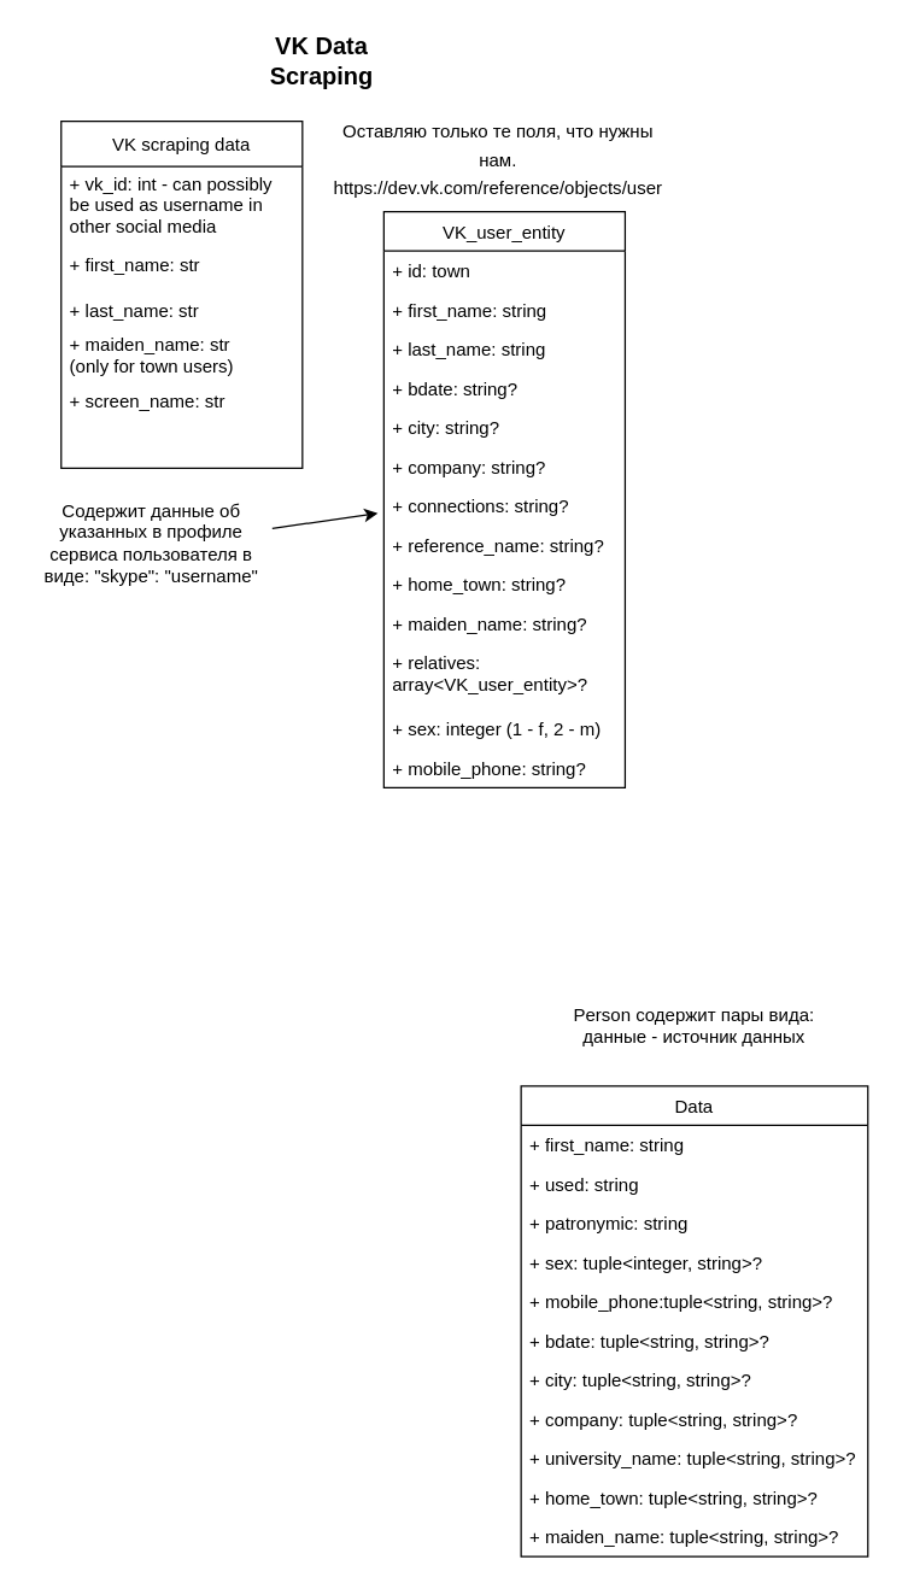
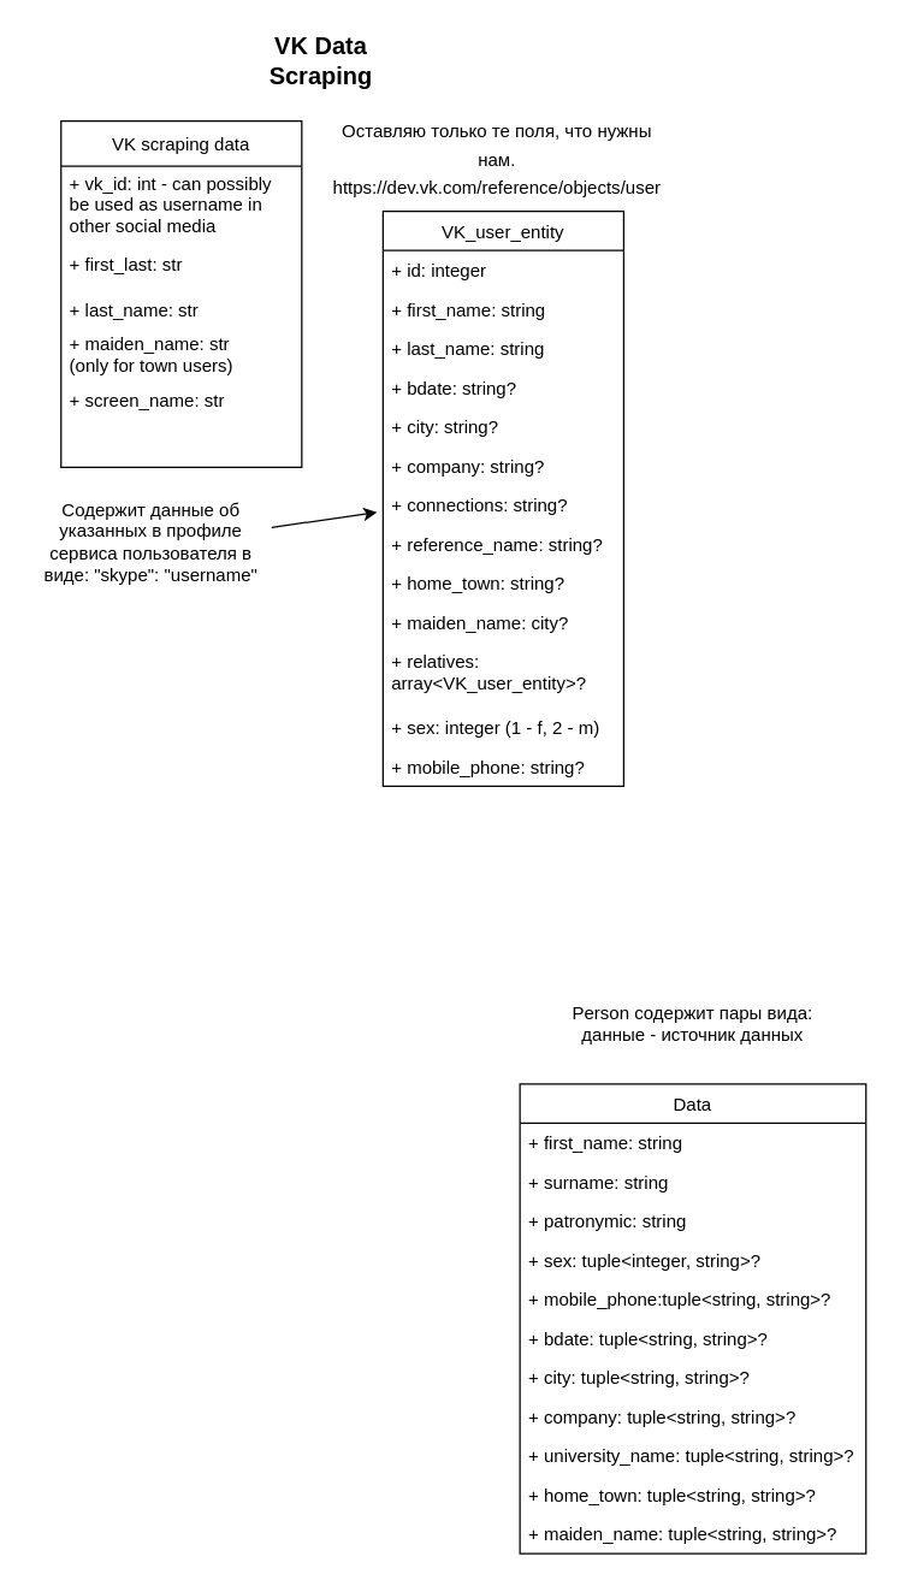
  <mxCell id="0" />
  <mxCell id="1" parent="0" />
  <mxCell id="2" value="Data" style="swimlane;fontStyle=0;childLayout=stackLayout;horizontal=1;startSize=26;fillColor=none;horizontalStack=0;resizeParent=1;resizeParentMax=0;resizeLast=0;collapsible=1;marginBottom=0;" vertex="1" parent="1"><mxGeometry x="345" y="720" width="230" height="312" as="geometry" /></mxCell>
  <mxCell id="3" value="+ first_name: string&#10;" style="text;strokeColor=none;fillColor=none;align=left;verticalAlign=top;spacingLeft=4;spacingRight=4;overflow=hidden;rotatable=0;points=[[0,0.5],[1,0.5]];portConstraint=eastwest;" vertex="1" parent="2"><mxGeometry y="26" width="230" height="26" as="geometry" /></mxCell>
- <mxCell id="4" value="+ used: string&#10;" style="text;strokeColor=none;fillColor=none;align=left;verticalAlign=top;spacingLeft=4;spacingRight=4;overflow=hidden;rotatable=0;points=[[0,0.5],[1,0.5]];portConstraint=eastwest;" vertex="1" parent="2"><mxGeometry y="52" width="230" height="26" as="geometry" /></mxCell>
+ <mxCell id="4" value="+ surname: string&#10;" style="text;strokeColor=none;fillColor=none;align=left;verticalAlign=top;spacingLeft=4;spacingRight=4;overflow=hidden;rotatable=0;points=[[0,0.5],[1,0.5]];portConstraint=eastwest;" vertex="1" parent="2"><mxGeometry y="52" width="230" height="26" as="geometry" /></mxCell>
  <mxCell id="5" value="+ patronymic: string" style="text;strokeColor=none;fillColor=none;align=left;verticalAlign=top;spacingLeft=4;spacingRight=4;overflow=hidden;rotatable=0;points=[[0,0.5],[1,0.5]];portConstraint=eastwest;" vertex="1" parent="2"><mxGeometry y="78" width="230" height="26" as="geometry" /></mxCell>
  <mxCell id="6" value="+ sex: tuple&lt;integer, string&gt;?" style="text;strokeColor=none;fillColor=none;align=left;verticalAlign=top;spacingLeft=4;spacingRight=4;overflow=hidden;rotatable=0;points=[[0,0.5],[1,0.5]];portConstraint=eastwest;" vertex="1" parent="2"><mxGeometry y="104" width="230" height="26" as="geometry" /></mxCell>
  <mxCell id="7" value="+ mobile_phone:tuple&lt;string, string&gt;?" style="text;strokeColor=none;fillColor=none;align=left;verticalAlign=top;spacingLeft=4;spacingRight=4;overflow=hidden;rotatable=0;points=[[0,0.5],[1,0.5]];portConstraint=eastwest;" vertex="1" parent="2"><mxGeometry y="130" width="230" height="26" as="geometry" /></mxCell>
  <mxCell id="8" value="+ bdate: tuple&lt;string, string&gt;?" style="text;strokeColor=none;fillColor=none;align=left;verticalAlign=top;spacingLeft=4;spacingRight=4;overflow=hidden;rotatable=0;points=[[0,0.5],[1,0.5]];portConstraint=eastwest;" vertex="1" parent="2"><mxGeometry y="156" width="230" height="26" as="geometry" /></mxCell>
  <mxCell id="9" value="+ city: tuple&lt;string, string&gt;?" style="text;strokeColor=none;fillColor=none;align=left;verticalAlign=top;spacingLeft=4;spacingRight=4;overflow=hidden;rotatable=0;points=[[0,0.5],[1,0.5]];portConstraint=eastwest;" vertex="1" parent="2"><mxGeometry y="182" width="230" height="26" as="geometry" /></mxCell>
  <mxCell id="10" value="+ company: tuple&lt;string, string&gt;?" style="text;strokeColor=none;fillColor=none;align=left;verticalAlign=top;spacingLeft=4;spacingRight=4;overflow=hidden;rotatable=0;points=[[0,0.5],[1,0.5]];portConstraint=eastwest;" vertex="1" parent="2"><mxGeometry y="208" width="230" height="26" as="geometry" /></mxCell>
  <mxCell id="11" value="+ university_name: tuple&lt;string, string&gt;?" style="text;strokeColor=none;fillColor=none;align=left;verticalAlign=top;spacingLeft=4;spacingRight=4;overflow=hidden;rotatable=0;points=[[0,0.5],[1,0.5]];portConstraint=eastwest;" vertex="1" parent="2"><mxGeometry y="234" width="230" height="26" as="geometry" /></mxCell>
  <mxCell id="12" value="+ home_town: tuple&lt;string, string&gt;?" style="text;strokeColor=none;fillColor=none;align=left;verticalAlign=top;spacingLeft=4;spacingRight=4;overflow=hidden;rotatable=0;points=[[0,0.5],[1,0.5]];portConstraint=eastwest;" vertex="1" parent="2"><mxGeometry y="260" width="230" height="26" as="geometry" /></mxCell>
  <mxCell id="13" value="+ maiden_name: tuple&lt;string, string&gt;?" style="text;strokeColor=none;fillColor=none;align=left;verticalAlign=top;spacingLeft=4;spacingRight=4;overflow=hidden;rotatable=0;points=[[0,0.5],[1,0.5]];portConstraint=eastwest;" vertex="1" parent="2"><mxGeometry y="286" width="230" height="26" as="geometry" /></mxCell>
  <mxCell id="14" value="VK scraping data" style="swimlane;fontStyle=0;childLayout=stackLayout;horizontal=1;startSize=30;horizontalStack=0;resizeParent=1;resizeParentMax=0;resizeLast=0;collapsible=1;marginBottom=0;" vertex="1" parent="1"><mxGeometry x="40" y="80" width="160" height="230" as="geometry"><mxRectangle x="60" y="70" width="130" height="30" as="alternateBounds" /></mxGeometry></mxCell>
  <mxCell id="15" value="+ vk_id: int - can possibly &#10;be used as username in&#10;other social media" style="text;strokeColor=none;fillColor=none;align=left;verticalAlign=middle;spacingLeft=4;spacingRight=4;overflow=hidden;points=[[0,0.5],[1,0.5]];portConstraint=eastwest;rotatable=0;" vertex="1" parent="14"><mxGeometry y="30" width="160" height="50" as="geometry" /></mxCell>
- <mxCell id="16" value="+ first_name: str" style="text;strokeColor=none;fillColor=none;align=left;verticalAlign=middle;spacingLeft=4;spacingRight=4;overflow=hidden;points=[[0,0.5],[1,0.5]];portConstraint=eastwest;rotatable=0;" vertex="1" parent="14"><mxGeometry y="80" width="160" height="30" as="geometry" /></mxCell>
+ <mxCell id="16" value="+ first_last: str" style="text;strokeColor=none;fillColor=none;align=left;verticalAlign=middle;spacingLeft=4;spacingRight=4;overflow=hidden;points=[[0,0.5],[1,0.5]];portConstraint=eastwest;rotatable=0;" vertex="1" parent="14"><mxGeometry y="80" width="160" height="30" as="geometry" /></mxCell>
  <mxCell id="17" value="+ last_name: str" style="text;strokeColor=none;fillColor=none;align=left;verticalAlign=middle;spacingLeft=4;spacingRight=4;overflow=hidden;points=[[0,0.5],[1,0.5]];portConstraint=eastwest;rotatable=0;" vertex="1" parent="14"><mxGeometry y="110" width="160" height="30" as="geometry" /></mxCell>
  <mxCell id="18" value="+ maiden_name: str&#10;(only for town users)" style="text;strokeColor=none;fillColor=none;align=left;verticalAlign=middle;spacingLeft=4;spacingRight=4;overflow=hidden;points=[[0,0.5],[1,0.5]];portConstraint=eastwest;rotatable=0;" vertex="1" parent="14"><mxGeometry y="140" width="160" height="30" as="geometry" /></mxCell>
  <mxCell id="19" value="+ screen_name: str" style="text;strokeColor=none;fillColor=none;align=left;verticalAlign=middle;spacingLeft=4;spacingRight=4;overflow=hidden;points=[[0,0.5],[1,0.5]];portConstraint=eastwest;rotatable=0;" vertex="1" parent="14"><mxGeometry y="170" width="160" height="30" as="geometry" /></mxCell>
  <mxCell id="20" style="text;strokeColor=none;fillColor=none;align=left;verticalAlign=middle;spacingLeft=4;spacingRight=4;overflow=hidden;points=[[0,0.5],[1,0.5]];portConstraint=eastwest;rotatable=0;" vertex="1" parent="14"><mxGeometry y="200" width="160" height="30" as="geometry" /></mxCell>
  <mxCell id="21" value="VK_user_entity" style="swimlane;fontStyle=0;childLayout=stackLayout;horizontal=1;startSize=26;fillColor=none;horizontalStack=0;resizeParent=1;resizeParentMax=0;resizeLast=0;collapsible=1;marginBottom=0;" vertex="1" parent="1"><mxGeometry x="254" y="140" width="160" height="382" as="geometry" /></mxCell>
- <mxCell id="22" value="+ id: town" style="text;strokeColor=none;fillColor=none;align=left;verticalAlign=top;spacingLeft=4;spacingRight=4;overflow=hidden;rotatable=0;points=[[0,0.5],[1,0.5]];portConstraint=eastwest;" vertex="1" parent="21"><mxGeometry y="26" width="160" height="26" as="geometry" /></mxCell>
+ <mxCell id="22" value="+ id: integer" style="text;strokeColor=none;fillColor=none;align=left;verticalAlign=top;spacingLeft=4;spacingRight=4;overflow=hidden;rotatable=0;points=[[0,0.5],[1,0.5]];portConstraint=eastwest;" vertex="1" parent="21"><mxGeometry y="26" width="160" height="26" as="geometry" /></mxCell>
  <mxCell id="23" value="+ first_name: string" style="text;strokeColor=none;fillColor=none;align=left;verticalAlign=top;spacingLeft=4;spacingRight=4;overflow=hidden;rotatable=0;points=[[0,0.5],[1,0.5]];portConstraint=eastwest;" vertex="1" parent="21"><mxGeometry y="52" width="160" height="26" as="geometry" /></mxCell>
  <mxCell id="24" value="+ last_name: string" style="text;strokeColor=none;fillColor=none;align=left;verticalAlign=top;spacingLeft=4;spacingRight=4;overflow=hidden;rotatable=0;points=[[0,0.5],[1,0.5]];portConstraint=eastwest;" vertex="1" parent="21"><mxGeometry y="78" width="160" height="26" as="geometry" /></mxCell>
  <mxCell id="25" value="+ bdate: string?" style="text;strokeColor=none;fillColor=none;align=left;verticalAlign=top;spacingLeft=4;spacingRight=4;overflow=hidden;rotatable=0;points=[[0,0.5],[1,0.5]];portConstraint=eastwest;" vertex="1" parent="21"><mxGeometry y="104" width="160" height="26" as="geometry" /></mxCell>
  <mxCell id="26" value="+ city: string?" style="text;strokeColor=none;fillColor=none;align=left;verticalAlign=top;spacingLeft=4;spacingRight=4;overflow=hidden;rotatable=0;points=[[0,0.5],[1,0.5]];portConstraint=eastwest;" vertex="1" parent="21"><mxGeometry y="130" width="160" height="26" as="geometry" /></mxCell>
  <mxCell id="27" value="+ company: string?" style="text;strokeColor=none;fillColor=none;align=left;verticalAlign=top;spacingLeft=4;spacingRight=4;overflow=hidden;rotatable=0;points=[[0,0.5],[1,0.5]];portConstraint=eastwest;" vertex="1" parent="21"><mxGeometry y="156" width="160" height="26" as="geometry" /></mxCell>
  <mxCell id="28" value="+ connections: string?" style="text;strokeColor=none;fillColor=none;align=left;verticalAlign=top;spacingLeft=4;spacingRight=4;overflow=hidden;rotatable=0;points=[[0,0.5],[1,0.5]];portConstraint=eastwest;" vertex="1" parent="21"><mxGeometry y="182" width="160" height="26" as="geometry" /></mxCell>
  <mxCell id="29" value="+ reference_name: string?" style="text;strokeColor=none;fillColor=none;align=left;verticalAlign=top;spacingLeft=4;spacingRight=4;overflow=hidden;rotatable=0;points=[[0,0.5],[1,0.5]];portConstraint=eastwest;" vertex="1" parent="21"><mxGeometry y="208" width="160" height="26" as="geometry" /></mxCell>
  <mxCell id="30" value="+ home_town: string?" style="text;strokeColor=none;fillColor=none;align=left;verticalAlign=top;spacingLeft=4;spacingRight=4;overflow=hidden;rotatable=0;points=[[0,0.5],[1,0.5]];portConstraint=eastwest;" vertex="1" parent="21"><mxGeometry y="234" width="160" height="26" as="geometry" /></mxCell>
- <mxCell id="31" value="+ maiden_name: string?" style="text;strokeColor=none;fillColor=none;align=left;verticalAlign=top;spacingLeft=4;spacingRight=4;overflow=hidden;rotatable=0;points=[[0,0.5],[1,0.5]];portConstraint=eastwest;" vertex="1" parent="21"><mxGeometry y="260" width="160" height="26" as="geometry" /></mxCell>
+ <mxCell id="31" value="+ maiden_name: city?" style="text;strokeColor=none;fillColor=none;align=left;verticalAlign=top;spacingLeft=4;spacingRight=4;overflow=hidden;rotatable=0;points=[[0,0.5],[1,0.5]];portConstraint=eastwest;" vertex="1" parent="21"><mxGeometry y="260" width="160" height="26" as="geometry" /></mxCell>
  <mxCell id="32" value="+ relatives: &#10;array&lt;VK_user_entity&gt;?" style="text;strokeColor=none;fillColor=none;align=left;verticalAlign=top;spacingLeft=4;spacingRight=4;overflow=hidden;rotatable=0;points=[[0,0.5],[1,0.5]];portConstraint=eastwest;" vertex="1" parent="21"><mxGeometry y="286" width="160" height="44" as="geometry" /></mxCell>
  <mxCell id="33" value="+ sex: integer (1 - f, 2 - m)" style="text;strokeColor=none;fillColor=none;align=left;verticalAlign=top;spacingLeft=4;spacingRight=4;overflow=hidden;rotatable=0;points=[[0,0.5],[1,0.5]];portConstraint=eastwest;" vertex="1" parent="21"><mxGeometry y="330" width="160" height="26" as="geometry" /></mxCell>
  <mxCell id="34" value="+ mobile_phone: string?" style="text;strokeColor=none;fillColor=none;align=left;verticalAlign=top;spacingLeft=4;spacingRight=4;overflow=hidden;rotatable=0;points=[[0,0.5],[1,0.5]];portConstraint=eastwest;" vertex="1" parent="21"><mxGeometry y="356" width="160" height="26" as="geometry" /></mxCell>
  <mxCell id="35" value="&lt;font style=&quot;font-size: 16px;&quot;&gt;&lt;b&gt;VK Data Scraping&lt;/b&gt;&lt;/font&gt;" style="text;html=1;strokeColor=none;fillColor=none;align=center;verticalAlign=middle;whiteSpace=wrap;rounded=0;" vertex="1" parent="1"><mxGeometry x="145" y="20" width="136" height="40" as="geometry" /></mxCell>
  <mxCell id="36" value="&lt;font style=&quot;&quot;&gt;&lt;span style=&quot;font-size: 12px;&quot;&gt;Оставляю только те поля, что нужны нам.&lt;/span&gt;&lt;br&gt;&lt;span style=&quot;font-size: 12px;&quot;&gt;https://dev.vk.com/reference/objects/user&lt;/span&gt;&lt;br&gt;&lt;/font&gt;" style="text;html=1;strokeColor=none;fillColor=none;align=center;verticalAlign=middle;whiteSpace=wrap;rounded=0;fontSize=16;" vertex="1" parent="1"><mxGeometry x="240" y="77" width="180" height="53" as="geometry" /></mxCell>
  <mxCell id="37" value="" style="endArrow=classic;html=1;rounded=0;fontSize=12;" edge="1" parent="1"><mxGeometry width="50" height="50" relative="1" as="geometry"><mxPoint x="180" y="350" as="sourcePoint" /><mxPoint x="250" y="340" as="targetPoint" /></mxGeometry></mxCell>
  <mxCell id="38" value="Содержит данные об указанных в профиле сервиса пользователя в виде: &quot;skype&quot;: &quot;username&quot;" style="text;html=1;strokeColor=none;fillColor=none;align=center;verticalAlign=middle;whiteSpace=wrap;rounded=0;fontSize=12;" vertex="1" parent="1"><mxGeometry x="20" y="320" width="160" height="80" as="geometry" /></mxCell>
  <mxCell id="39" value="Person содержит пары вида:&lt;br&gt;данные - источник данных" style="text;html=1;strokeColor=none;fillColor=none;align=center;verticalAlign=middle;whiteSpace=wrap;rounded=0;fontSize=12;" vertex="1" parent="1"><mxGeometry x="340" y="660" width="240" height="40" as="geometry" /></mxCell>
